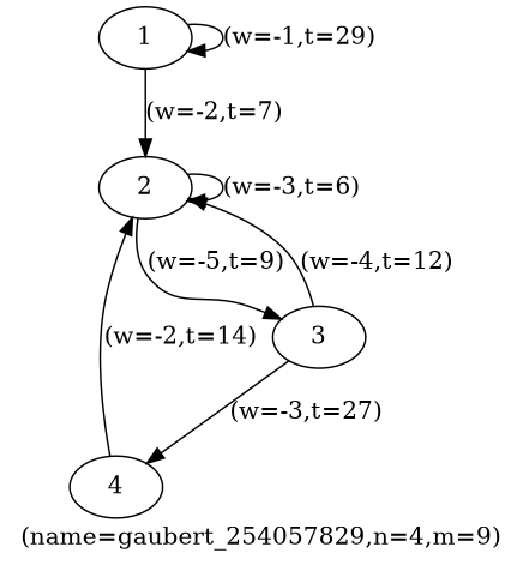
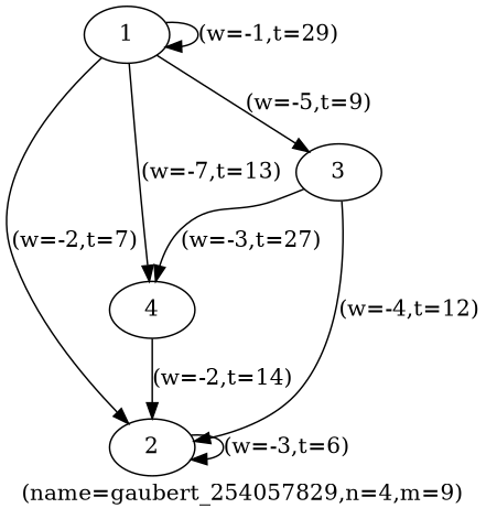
  digraph {
    label="(name=gaubert_254057829,n=4,m=9)"
    n1 [label=1]
    n2 [label=4]
    n3 [label=2]
    n4 [label=3]
    n1 -> n1 [label="(w=-1,t=29)"]
+   n1 -> n2 [label="(w=-7,t=13)"]
    n1 -> n3 [label="(w=-2,t=7)"]
    n2 -> n3 [label="(w=-2,t=14)"]
    n3 -> n3 [label="(w=-3,t=6)"]
-   n3 -> n4 [label="(w=-5,t=9)"]
+   n1 -> n4 [label="(w=-5,t=9)"]
    n4 -> n2 [label="(w=-3,t=27)"]
    n4 -> n3 [label="(w=-4,t=12)"]
  }
